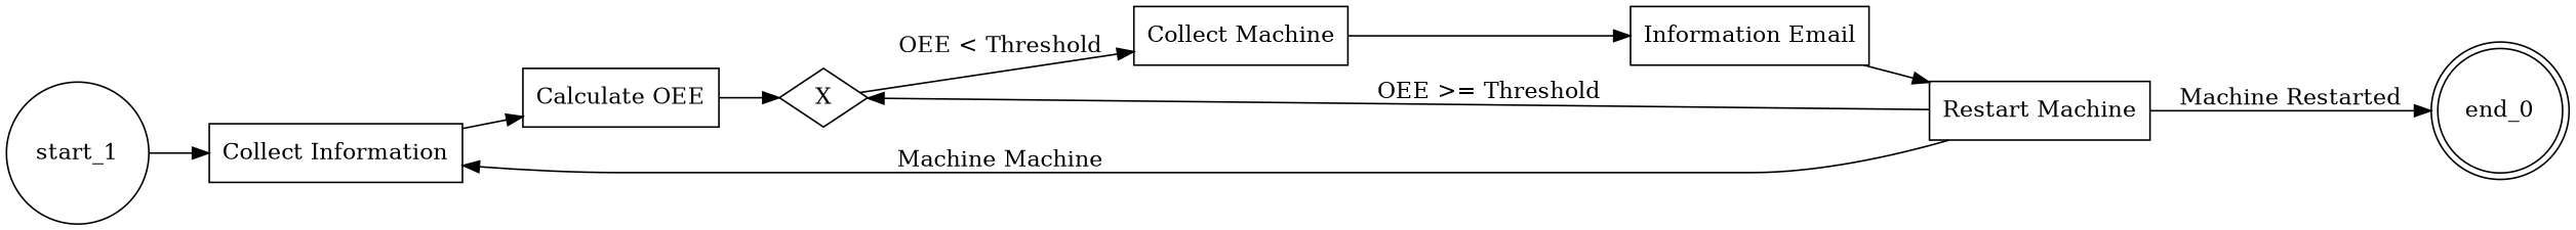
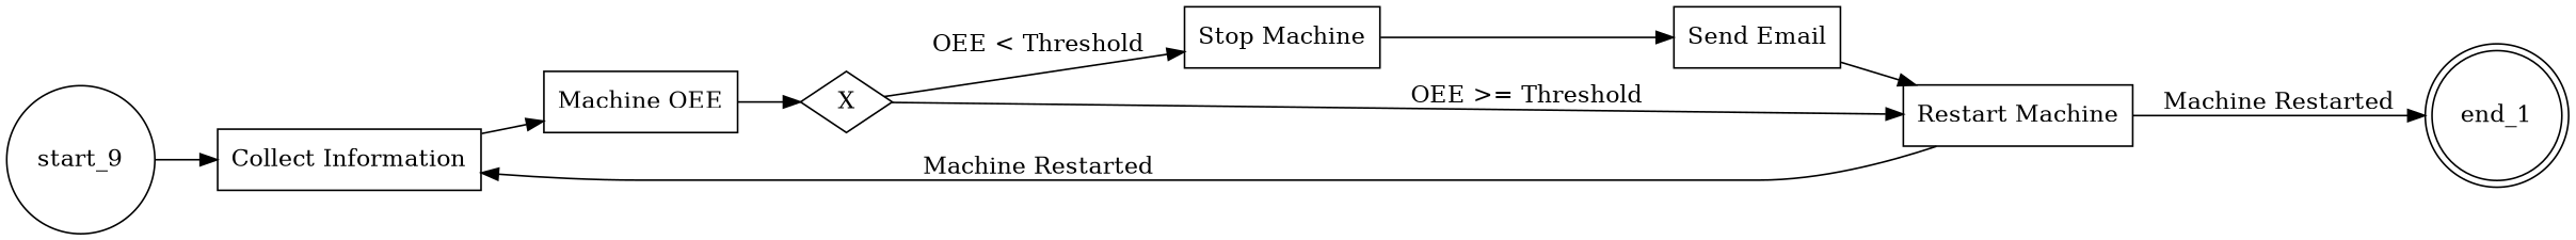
  digraph {
    rankdir=LR
    node [shape=rectangle]
-   start_1 [shape=circle]
+   start_1 [shape=circle label=start_9]
    "Collect Information"
-   "Calculate OEE"
+   "Calculate OEE" [label="Machine OEE"]
    n4 [label=X shape=diamond]
-   "Stop Machine" [label="Collect Machine"]
+   "Stop Machine"
    "Restart Machine"
-   "Send Email" [label="Information Email"]
-   end_1 [shape=doublecircle label=end_0]
+   "Send Email"
+   end_1 [shape=doublecircle]
    start_1 -> "Collect Information"
    "Collect Information" -> "Calculate OEE"
    "Calculate OEE" -> n4
    n4 -> "Stop Machine" [label="OEE < Threshold"]
-   "Restart Machine" -> n4 [label="OEE >= Threshold"]
+   n4 -> "Restart Machine" [label="OEE >= Threshold"]
    "Stop Machine" -> "Send Email"
-   "Restart Machine" -> "Collect Information" [label="Machine Machine"]
+   "Restart Machine" -> "Collect Information" [label="Machine Restarted"]
    "Restart Machine" -> end_1 [label="Machine Restarted"]
    "Send Email" -> "Restart Machine"
  }
